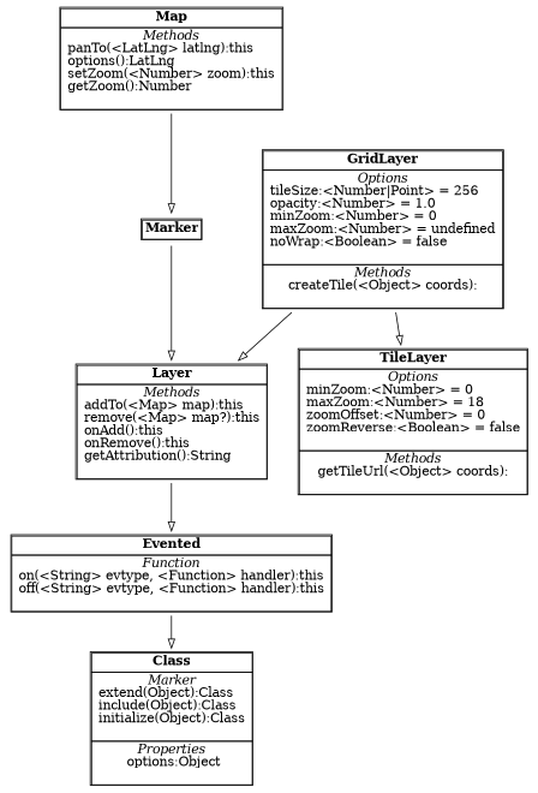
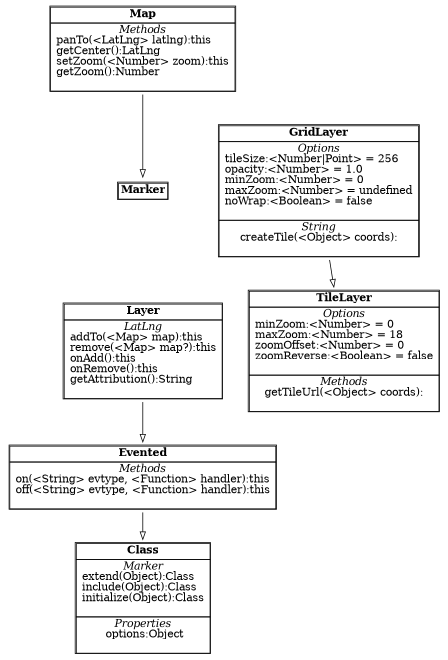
  digraph {
    node [shape=plaintext]
    edge [arrowhead=empty]
-   n1 [label=<<TABLE CELLSPACING="0"> 	<TR><TD><B>Map</B></TD></TR> 	<TR><TD><I>Methods</I><BR/> panTo(&lt;LatLng&gt; latlng):this <BR align="left" /> options():LatLng <BR align="left" /> setZoom(&lt;Number&gt; zoom):this <BR align="left" /> getZoom():Number <BR align="left" />  </TD></TR>    </TABLE>>]
+   n1 [label=<<TABLE CELLSPACING="0"> 	<TR><TD><B>Map</B></TD></TR> 	<TR><TD><I>Methods</I><BR/> panTo(&lt;LatLng&gt; latlng):this <BR align="left" /> getCenter():LatLng <BR align="left" /> setZoom(&lt;Number&gt; zoom):this <BR align="left" /> getZoom():Number <BR align="left" />  </TD></TR>    </TABLE>>]
    n2 [label=<<TABLE CELLSPACING="0"> 	<TR><TD><B>Marker</B></TD></TR> 	   </TABLE>>]
-   n3 [label=<<TABLE CELLSPACING="0"> 	<TR><TD><B>Evented</B></TD></TR> 	<TR><TD><I>Function</I><BR/> on(&lt;String&gt; evtype, &lt;Function&gt; handler):this <BR align="left" /> off(&lt;String&gt; evtype, &lt;Function&gt; handler):this <BR align="left" />  </TD></TR>    </TABLE>>]
+   n3 [label=<<TABLE CELLSPACING="0"> 	<TR><TD><B>Evented</B></TD></TR> 	<TR><TD><I>Methods</I><BR/> on(&lt;String&gt; evtype, &lt;Function&gt; handler):this <BR align="left" /> off(&lt;String&gt; evtype, &lt;Function&gt; handler):this <BR align="left" />  </TD></TR>    </TABLE>>]
    n4 [label=<<TABLE CELLSPACING="0"> 	<TR><TD><B>Class</B></TD></TR> 	<TR><TD><I>Marker</I><BR/> extend(Object):Class <BR align="left" /> include(Object):Class <BR align="left" /> initialize(Object):Class <BR align="left" />  </TD></TR>  <TR><TD><I>Properties</I><BR/> options:Object<BR align="left" />  </TD></TR>   </TABLE>>]
-   n5 [label=<<TABLE CELLSPACING="0"> 	<TR><TD><B>Layer</B></TD></TR> 	<TR><TD><I>Methods</I><BR/> addTo(&lt;Map&gt; map):this <BR align="left" /> remove(&lt;Map&gt; map?):this <BR align="left" /> onAdd():this <BR align="left" /> onRemove():this <BR align="left" /> getAttribution():String <BR align="left" />  </TD></TR>    </TABLE>>]
+   n5 [label=<<TABLE CELLSPACING="0"> 	<TR><TD><B>Layer</B></TD></TR> 	<TR><TD><I>LatLng</I><BR/> addTo(&lt;Map&gt; map):this <BR align="left" /> remove(&lt;Map&gt; map?):this <BR align="left" /> onAdd():this <BR align="left" /> onRemove():this <BR align="left" /> getAttribution():String <BR align="left" />  </TD></TR>    </TABLE>>]
    n6 [label=<<TABLE CELLSPACING="0"> 	<TR><TD><B>TileLayer</B></TD></TR> 	<TR><TD><I>Options</I><BR/> minZoom:&lt;Number&gt; = 0 <BR align="left" /> maxZoom:&lt;Number&gt; = 18 <BR align="left" /> zoomOffset:&lt;Number&gt; = 0 <BR align="left" /> zoomReverse:&lt;Boolean&gt; = false <BR align="left" />  </TD></TR>  <TR><TD><I>Methods</I><BR/> getTileUrl(&lt;Object&gt; coords): <BR align="left" />  </TD></TR>    </TABLE>>]
-   n7 [label=<<TABLE CELLSPACING="0"> 	<TR><TD><B>GridLayer</B></TD></TR> 	<TR><TD><I>Options</I><BR/> tileSize:&lt;Number|Point&gt; = 256 <BR align="left" /> opacity:&lt;Number&gt; = 1.0 <BR align="left" /> minZoom:&lt;Number&gt; = 0 <BR align="left" /> maxZoom:&lt;Number&gt; = undefined <BR align="left" /> noWrap:&lt;Boolean&gt; = false <BR align="left" />  </TD></TR>  <TR><TD><I>Methods</I><BR/> createTile(&lt;Object&gt; coords): <BR align="left" />  </TD></TR>    </TABLE>>]
+   n7 [label=<<TABLE CELLSPACING="0"> 	<TR><TD><B>GridLayer</B></TD></TR> 	<TR><TD><I>Options</I><BR/> tileSize:&lt;Number|Point&gt; = 256 <BR align="left" /> opacity:&lt;Number&gt; = 1.0 <BR align="left" /> minZoom:&lt;Number&gt; = 0 <BR align="left" /> maxZoom:&lt;Number&gt; = undefined <BR align="left" /> noWrap:&lt;Boolean&gt; = false <BR align="left" />  </TD></TR>  <TR><TD><I>String</I><BR/> createTile(&lt;Object&gt; coords): <BR align="left" />  </TD></TR>    </TABLE>>]
    n1 -> n2
-   n2 -> n5
    n3 -> n4
    n5 -> n3
-   n7 -> n5
    n7 -> n6
  }
